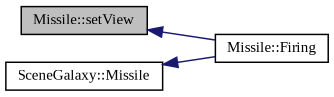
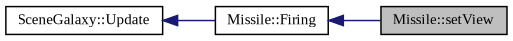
  digraph {
    fontname="Liberation Serif"
    rankdir=LR
    node [color=black fontname="Liberation Serif" fontsize=10 shape=record]
    edge [color=midnightblue dir=back fontname="Liberation Serif" fontsize=10 labelfontname=Helvetica labelfontsize=10 style=solid]
    n1 [fillcolor=grey75 fontcolor=black height=0.2 label="Missile::setView" style=filled width=0.4]
    n2 [height=0.2 label="Missile::Firing" width=0.4]
-   n3 [height=0.2 label="SceneGalaxy::Missile" width=0.4]
-   n1 -> n2
+   n3 [height=0.2 label="SceneGalaxy::Update" width=0.4]
+   n2 -> n1
    n3 -> n2
  }
